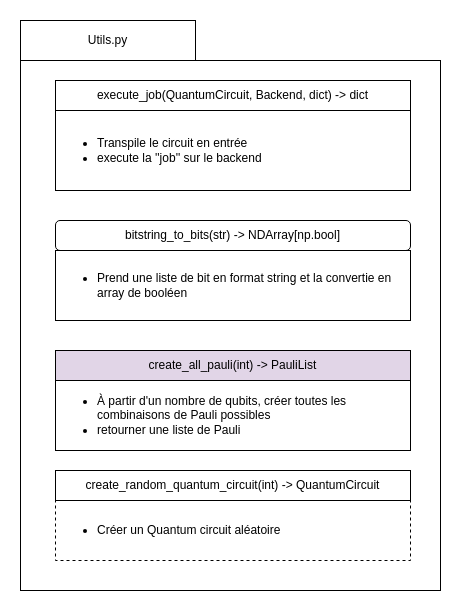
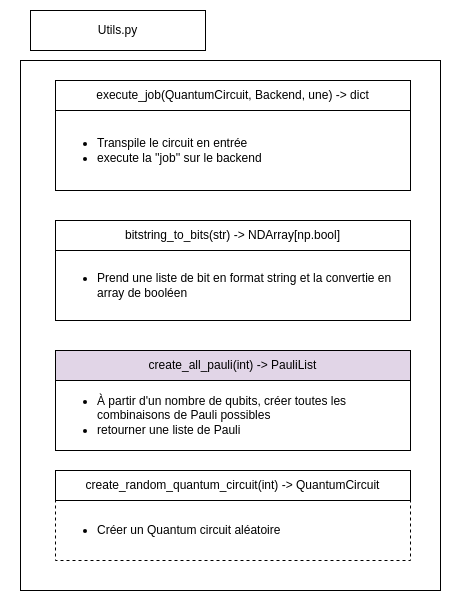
  <mxCell id="0" />
  <mxCell id="1" parent="0" />
  <mxCell id="2" value="" style="rounded=0;whiteSpace=wrap;html=1;" parent="1" vertex="1"><mxGeometry x="20" y="60" width="420" height="530" as="geometry" /></mxCell>
  <mxCell id="3" value="&lt;ul&gt;&lt;li&gt;Créer un Quantum circuit aléatoire&lt;/li&gt;&lt;/ul&gt;" style="rounded=0;whiteSpace=wrap;html=1;align=left;dashed=1;" parent="1" vertex="1"><mxGeometry x="55" y="500" width="355" height="60" as="geometry" /></mxCell>
  <mxCell id="4" value="create_random_quantum_circuit(int) -&amp;gt; QuantumCircuit" style="rounded=0;whiteSpace=wrap;html=1;" parent="1" vertex="1"><mxGeometry x="55" y="470" width="355" height="30" as="geometry" /></mxCell>
  <mxCell id="5" value="create_all_pauli(int) -&amp;gt; PauliList" style="rounded=0;whiteSpace=wrap;html=1;fillColor=#e1d5e7;" parent="1" vertex="1"><mxGeometry x="55" y="350" width="355" height="30" as="geometry" /></mxCell>
  <mxCell id="6" value="&lt;ul&gt;&lt;li&gt;À partir d'un nombre de qubits, créer toutes les combinaisons de Pauli possibles&lt;/li&gt;&lt;li&gt;retourner une liste de Pauli&lt;/li&gt;&lt;/ul&gt;" style="rounded=0;whiteSpace=wrap;html=1;align=left;" parent="1" vertex="1"><mxGeometry x="55" y="380" width="355" height="70" as="geometry" /></mxCell>
- <mxCell id="7" value="execute_job(QuantumCircuit, Backend, dict) -&amp;gt; dict" style="rounded=0;whiteSpace=wrap;html=1;" parent="1" vertex="1"><mxGeometry x="55" y="80" width="355" height="30" as="geometry" /></mxCell>
+ <mxCell id="7" value="execute_job(QuantumCircuit, Backend, une) -&amp;gt; dict" style="rounded=0;whiteSpace=wrap;html=1;" parent="1" vertex="1"><mxGeometry x="55" y="80" width="355" height="30" as="geometry" /></mxCell>
  <mxCell id="8" value="&lt;ul&gt;&lt;li&gt;Transpile le circuit en entrée&lt;/li&gt;&lt;li&gt;execute la ''job'' sur le backend&lt;/li&gt;&lt;/ul&gt;" style="rounded=0;whiteSpace=wrap;html=1;align=left;" parent="1" vertex="1"><mxGeometry x="55" y="110" width="355" height="80" as="geometry" /></mxCell>
- <mxCell id="9" value="Utils.py" style="rounded=0;whiteSpace=wrap;html=1;" parent="1" vertex="1"><mxGeometry x="20" y="20" width="175" height="40" as="geometry" /></mxCell>
- <mxCell id="10" value="bitstring_to_bits(str)&amp;nbsp;-&amp;gt; NDArray[np.bool]" style="whiteSpace=wrap;html=1;rounded=1;" parent="1" vertex="1"><mxGeometry x="55" y="220" width="355" height="30" as="geometry" /></mxCell>
+ <mxCell id="9" value="Utils.py" style="rounded=0;whiteSpace=wrap;html=1;" parent="1" vertex="1"><mxGeometry x="30" y="10" width="175" height="40" as="geometry" /></mxCell>
+ <mxCell id="10" value="bitstring_to_bits(str)&amp;nbsp;-&amp;gt; NDArray[np.bool]" style="rounded=0;whiteSpace=wrap;html=1;" parent="1" vertex="1"><mxGeometry x="55" y="220" width="355" height="30" as="geometry" /></mxCell>
  <mxCell id="11" value="&lt;ul&gt;&lt;li&gt;Prend une liste de bit en format string et la convertie en array de booléen&lt;br&gt;&lt;/li&gt;&lt;/ul&gt;" style="rounded=0;whiteSpace=wrap;html=1;align=left;" parent="1" vertex="1"><mxGeometry x="55" y="250" width="355" height="70" as="geometry" /></mxCell>
